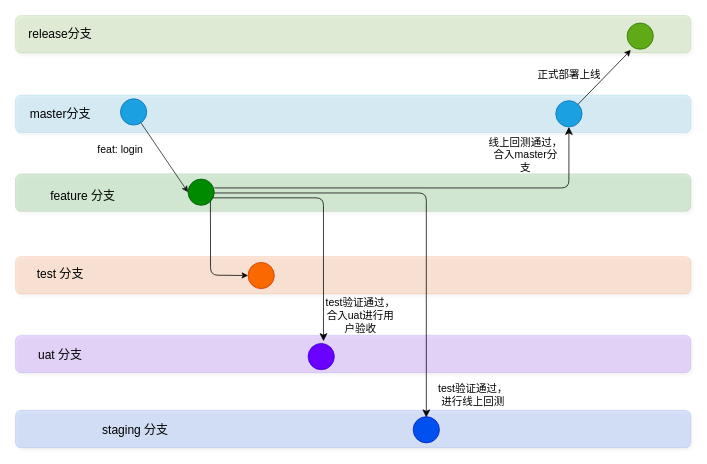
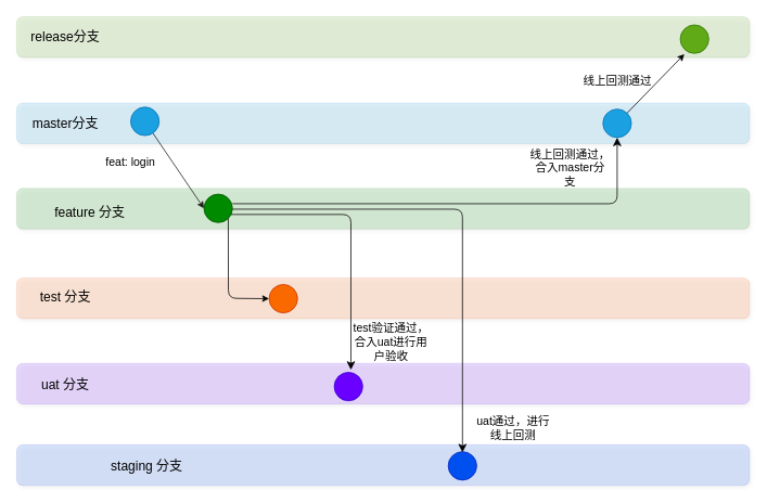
  <mxCell id="0" />
  <mxCell id="1" parent="0" />
  <mxCell id="2" value="" style="rounded=1;whiteSpace=wrap;html=1;strokeColor=#3700CC;fontSize=16;fontColor=#ffffff;fillColor=#6a00ff;opacity=15;shadow=1;" parent="1" vertex="1"><mxGeometry x="20" y="446" width="900" height="50" as="geometry" /></mxCell>
  <mxCell id="3" value="" style="rounded=1;whiteSpace=wrap;html=1;strokeColor=#C73500;fontSize=16;fontColor=#000000;fillColor=#fa6800;opacity=15;shadow=1;" parent="1" vertex="1"><mxGeometry x="20" y="341" width="900" height="50" as="geometry" /></mxCell>
  <mxCell id="4" value="" style="rounded=1;whiteSpace=wrap;html=1;strokeColor=#006EAF;fontSize=16;fontColor=#ffffff;fillColor=#1ba1e2;opacity=15;shadow=1;" parent="1" vertex="1"><mxGeometry x="20" y="126" width="900" height="50" as="geometry" /></mxCell>
  <mxCell id="5" value="" style="rounded=1;whiteSpace=wrap;html=1;strokeColor=#005700;fontSize=16;fontColor=#ffffff;fillColor=#008a00;opacity=15;shadow=1;" parent="1" vertex="1"><mxGeometry x="20" y="231" width="900" height="50" as="geometry" /></mxCell>
  <mxCell id="6" value="master分支" style="text;html=1;strokeColor=none;fillColor=none;align=center;verticalAlign=middle;whiteSpace=wrap;rounded=0;fontColor=#000000;fontSize=16;" parent="1" vertex="1"><mxGeometry x="20" y="136" width="120" height="30" as="geometry" /></mxCell>
  <mxCell id="7" value="" style="edgeStyle=none;html=1;fontSize=16;fontColor=#000000;entryX=0;entryY=0.5;entryDx=0;entryDy=0;strokeColor=#1A1A1A;" parent="1" source="8" target="10" edge="1"><mxGeometry relative="1" as="geometry" /></mxCell>
  <mxCell id="8" value="" style="ellipse;whiteSpace=wrap;html=1;aspect=fixed;fontSize=16;fontColor=#ffffff;fillColor=#1ba1e2;strokeColor=#006EAF;" parent="1" vertex="1"><mxGeometry x="160" y="131" width="35" height="35" as="geometry" /></mxCell>
  <mxCell id="9" value="feature 分支" style="text;html=1;strokeColor=none;fillColor=none;align=center;verticalAlign=middle;whiteSpace=wrap;rounded=0;fontColor=#000000;fontSize=16;" parent="1" vertex="1"><mxGeometry x="50" y="245" width="120" height="30" as="geometry" /></mxCell>
  <mxCell id="10" value="" style="ellipse;whiteSpace=wrap;html=1;aspect=fixed;fontSize=16;fontColor=#ffffff;fillColor=#008a00;strokeColor=#005700;" parent="1" vertex="1"><mxGeometry x="250" y="238" width="35" height="35" as="geometry" /></mxCell>
  <mxCell id="11" value="feat: login" style="text;html=1;strokeColor=none;fillColor=none;align=center;verticalAlign=middle;whiteSpace=wrap;rounded=0;fontSize=14;fontColor=#000000;" parent="1" vertex="1"><mxGeometry x="110" y="186" width="100" height="25" as="geometry" /></mxCell>
  <mxCell id="12" value="test 分支" style="text;html=1;strokeColor=none;fillColor=none;align=center;verticalAlign=middle;whiteSpace=wrap;rounded=0;fontColor=#000000;fontSize=16;" parent="1" vertex="1"><mxGeometry x="20" y="349" width="120" height="30" as="geometry" /></mxCell>
  <mxCell id="13" value="" style="ellipse;whiteSpace=wrap;html=1;aspect=fixed;fontSize=16;fontColor=#000000;fillColor=#fa6800;strokeColor=#C73500;" parent="1" vertex="1"><mxGeometry x="330" y="349" width="35" height="35" as="geometry" /></mxCell>
  <mxCell id="14" value="uat 分支" style="text;html=1;strokeColor=none;fillColor=none;align=center;verticalAlign=middle;whiteSpace=wrap;rounded=0;fontColor=#000000;fontSize=16;" parent="1" vertex="1"><mxGeometry x="20" y="457" width="120" height="30" as="geometry" /></mxCell>
  <mxCell id="15" value="" style="ellipse;whiteSpace=wrap;html=1;aspect=fixed;fontSize=16;fontColor=#ffffff;fillColor=#6a00ff;strokeColor=#3700CC;" parent="1" vertex="1"><mxGeometry x="410" y="457" width="35" height="35" as="geometry" /></mxCell>
  <mxCell id="16" value="" style="ellipse;whiteSpace=wrap;html=1;aspect=fixed;fontSize=16;fontColor=#ffffff;fillColor=#1ba1e2;strokeColor=#006EAF;" parent="1" vertex="1"><mxGeometry x="740" y="133.5" width="35" height="35" as="geometry" /></mxCell>
  <mxCell id="17" value="" style="endArrow=classic;html=1;exitX=1;exitY=1;exitDx=0;exitDy=0;strokeColor=#000000;entryX=0;entryY=0.5;entryDx=0;entryDy=0;" parent="1" source="10" target="13" edge="1"><mxGeometry width="50" height="50" relative="1" as="geometry"><mxPoint x="340" y="326" as="sourcePoint" /><mxPoint x="330" y="356" as="targetPoint" /><Array as="points"><mxPoint x="280" y="366" /></Array></mxGeometry></mxCell>
  <mxCell id="18" value="" style="edgeStyle=segmentEdgeStyle;endArrow=classic;html=1;rounded=1;endSize=8;startSize=8;strokeColor=#000000;entryX=0.5;entryY=0;entryDx=0;entryDy=0;" parent="1" edge="1"><mxGeometry width="50" height="50" relative="1" as="geometry"><mxPoint x="283" y="263" as="sourcePoint" /><mxPoint x="430.5" y="454" as="targetPoint" /></mxGeometry></mxCell>
  <mxCell id="19" value="test验证通过，合入uat进行用户验收" style="text;html=1;strokeColor=none;fillColor=none;align=center;verticalAlign=middle;whiteSpace=wrap;rounded=0;fontSize=14;fontColor=#000000;" parent="1" vertex="1"><mxGeometry x="430" y="352" width="100" height="135" as="geometry" /></mxCell>
  <mxCell id="20" value="" style="rounded=1;whiteSpace=wrap;html=1;strokeColor=#001DBC;fontSize=16;fontColor=#ffffff;fillColor=#0050ef;opacity=15;shadow=1;" parent="1" vertex="1"><mxGeometry x="20" y="546" width="900" height="50" as="geometry" /></mxCell>
  <mxCell id="21" value="staging 分支" style="text;html=1;strokeColor=none;fillColor=none;align=center;verticalAlign=middle;whiteSpace=wrap;rounded=0;fontColor=#000000;fontSize=16;" parent="1" vertex="1"><mxGeometry x="120" y="557" width="120" height="30" as="geometry" /></mxCell>
  <mxCell id="22" value="" style="ellipse;whiteSpace=wrap;html=1;aspect=fixed;fontSize=16;fontColor=#ffffff;fillColor=#0050ef;strokeColor=#001DBC;" parent="1" vertex="1"><mxGeometry x="550" y="554.5" width="35" height="35" as="geometry" /></mxCell>
  <mxCell id="23" value="" style="edgeStyle=segmentEdgeStyle;endArrow=classic;html=1;rounded=1;endSize=8;startSize=8;strokeColor=#000000;entryX=0.5;entryY=0;entryDx=0;entryDy=0;exitX=1;exitY=0.5;exitDx=0;exitDy=0;" parent="1" edge="1"><mxGeometry width="50" height="50" relative="1" as="geometry"><mxPoint x="285" y="256.5" as="sourcePoint" /><mxPoint x="567.5" y="555.5" as="targetPoint" /></mxGeometry></mxCell>
- <mxCell id="24" value="test验证通过，进行线上回测" style="text;html=1;strokeColor=none;fillColor=none;align=center;verticalAlign=middle;whiteSpace=wrap;rounded=0;fontSize=14;fontColor=#000000;" parent="1" vertex="1"><mxGeometry x="580" y="457" width="100" height="135" as="geometry" /></mxCell>
+ <mxCell id="24" value="uat通过，进行线上回测" style="text;html=1;strokeColor=none;fillColor=none;align=center;verticalAlign=middle;whiteSpace=wrap;rounded=0;fontSize=14;fontColor=#000000;" parent="1" vertex="1"><mxGeometry x="580" y="457" width="100" height="135" as="geometry" /></mxCell>
  <mxCell id="25" value="" style="edgeStyle=segmentEdgeStyle;endArrow=classic;html=1;rounded=1;endSize=8;startSize=8;strokeColor=#000000;exitX=1.003;exitY=0.337;exitDx=0;exitDy=0;exitPerimeter=0;" parent="1" source="10" target="16" edge="1"><mxGeometry width="50" height="50" relative="1" as="geometry"><mxPoint x="280" y="256" as="sourcePoint" /><mxPoint x="540" y="296" as="targetPoint" /></mxGeometry></mxCell>
  <mxCell id="26" value="线上回测通过，合入master分支" style="text;html=1;strokeColor=none;fillColor=none;align=center;verticalAlign=middle;whiteSpace=wrap;rounded=0;fontSize=14;fontColor=#000000;" parent="1" vertex="1"><mxGeometry x="650" y="138" width="100" height="135" as="geometry" /></mxCell>
  <mxCell id="27" value="" style="rounded=1;whiteSpace=wrap;html=1;strokeColor=#2D7600;fontSize=16;fontColor=#ffffff;fillColor=#60a917;opacity=15;shadow=1;" parent="1" vertex="1"><mxGeometry x="20" y="20" width="900" height="50" as="geometry" /></mxCell>
  <mxCell id="28" value="release分支" style="text;html=1;strokeColor=none;fillColor=none;align=center;verticalAlign=middle;whiteSpace=wrap;rounded=0;fontColor=#000000;fontSize=16;" parent="1" vertex="1"><mxGeometry x="20" y="30" width="120" height="30" as="geometry" /></mxCell>
  <mxCell id="29" value="" style="ellipse;whiteSpace=wrap;html=1;aspect=fixed;fontSize=16;fontColor=#ffffff;fillColor=#60a917;strokeColor=#2D7600;" parent="1" vertex="1"><mxGeometry x="835" y="30" width="35" height="35" as="geometry" /></mxCell>
  <mxCell id="30" value="" style="endArrow=classic;html=1;rounded=1;strokeColor=#000000;" parent="1" source="16" edge="1"><mxGeometry width="50" height="50" relative="1" as="geometry"><mxPoint x="530" y="276" as="sourcePoint" /><mxPoint x="840" y="66" as="targetPoint" /></mxGeometry></mxCell>
- <mxCell id="31" value="正式部署上线" style="text;html=1;strokeColor=none;fillColor=none;align=center;verticalAlign=middle;whiteSpace=wrap;rounded=0;fontSize=14;fontColor=#000000;" parent="1" vertex="1"><mxGeometry x="707.5" y="31" width="100" height="135" as="geometry" /></mxCell>
+ <mxCell id="31" value="线上回测通过" style="text;html=1;strokeColor=none;fillColor=none;align=center;verticalAlign=middle;whiteSpace=wrap;rounded=0;fontSize=14;fontColor=#000000;" parent="1" vertex="1"><mxGeometry x="707.5" y="31" width="100" height="135" as="geometry" /></mxCell>
